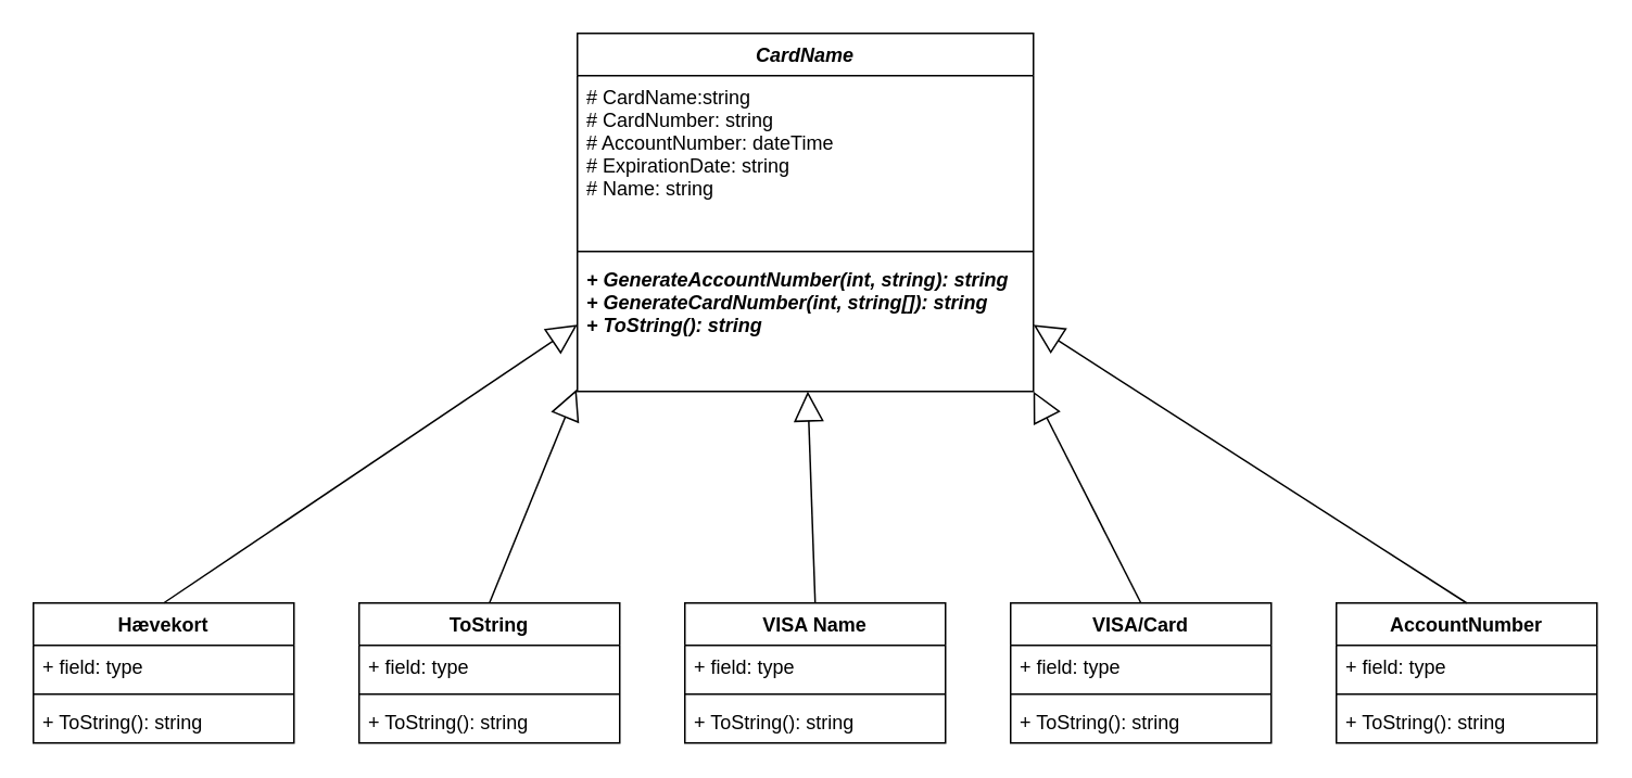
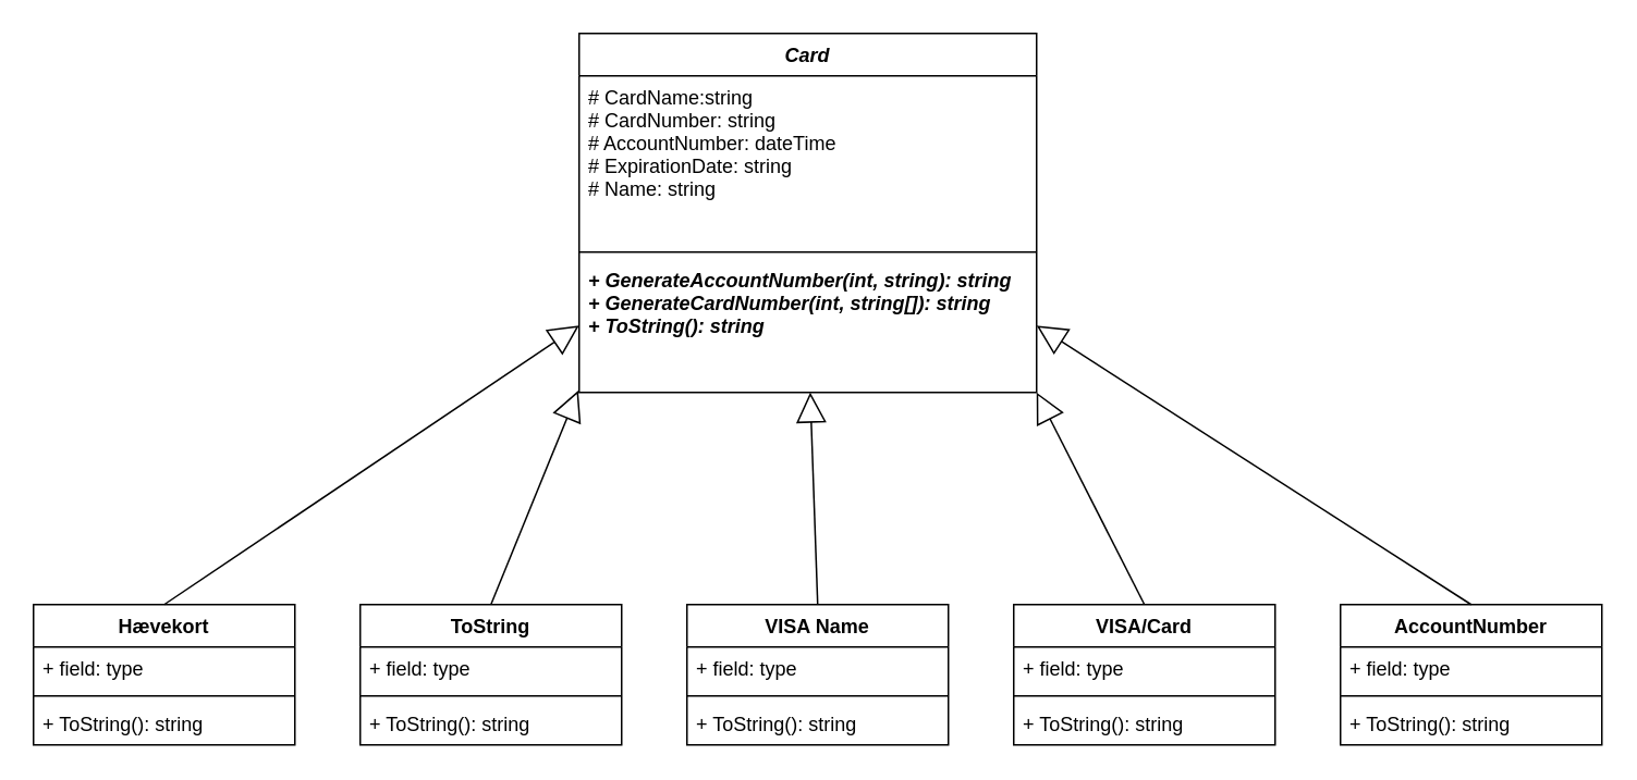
  <mxCell id="0" />
  <mxCell id="1" parent="0" />
- <mxCell id="2" value="CardName" style="swimlane;fontStyle=3;align=center;verticalAlign=top;childLayout=stackLayout;horizontal=1;startSize=26;horizontalStack=0;resizeParent=1;resizeParentMax=0;resizeLast=0;collapsible=1;marginBottom=0;" parent="1" vertex="1"><mxGeometry x="354" y="20" width="280" height="220" as="geometry" /></mxCell>
+ <mxCell id="2" value="Card" style="swimlane;fontStyle=3;align=center;verticalAlign=top;childLayout=stackLayout;horizontal=1;startSize=26;horizontalStack=0;resizeParent=1;resizeParentMax=0;resizeLast=0;collapsible=1;marginBottom=0;" parent="1" vertex="1"><mxGeometry x="354" y="20" width="280" height="220" as="geometry" /></mxCell>
  <mxCell id="3" value="# CardName:string&#10;# CardNumber: string&#10;# AccountNumber: dateTime&#10;# ExpirationDate: string&#10;# Name: string&#10; " style="text;strokeColor=none;fillColor=none;align=left;verticalAlign=top;spacingLeft=4;spacingRight=4;overflow=hidden;rotatable=0;points=[[0,0.5],[1,0.5]];portConstraint=eastwest;" parent="2" vertex="1"><mxGeometry y="26" width="280" height="104" as="geometry" /></mxCell>
  <mxCell id="4" value="" style="line;strokeWidth=1;fillColor=none;align=left;verticalAlign=middle;spacingTop=-1;spacingLeft=3;spacingRight=3;rotatable=0;labelPosition=right;points=[];portConstraint=eastwest;" parent="2" vertex="1"><mxGeometry y="130" width="280" height="8" as="geometry" /></mxCell>
  <mxCell id="5" value="+ GenerateAccountNumber(int, string): string&#10;+ GenerateCardNumber(int, string[]): string&#10;+ ToString(): string" style="text;strokeColor=none;fillColor=none;align=left;verticalAlign=top;spacingLeft=4;spacingRight=4;overflow=hidden;rotatable=0;points=[[0,0.5],[1,0.5]];portConstraint=eastwest;fontStyle=3" parent="2" vertex="1"><mxGeometry y="138" width="280" height="82" as="geometry" /></mxCell>
  <mxCell id="6" value="Hævekort" style="swimlane;fontStyle=1;align=center;verticalAlign=top;childLayout=stackLayout;horizontal=1;startSize=26;horizontalStack=0;resizeParent=1;resizeParentMax=0;resizeLast=0;collapsible=1;marginBottom=0;" parent="1" vertex="1"><mxGeometry x="20" y="370" width="160" height="86" as="geometry" /></mxCell>
  <mxCell id="7" value="+ field: type" style="text;strokeColor=none;fillColor=none;align=left;verticalAlign=top;spacingLeft=4;spacingRight=4;overflow=hidden;rotatable=0;points=[[0,0.5],[1,0.5]];portConstraint=eastwest;" parent="6" vertex="1"><mxGeometry y="26" width="160" height="26" as="geometry" /></mxCell>
  <mxCell id="8" value="" style="line;strokeWidth=1;fillColor=none;align=left;verticalAlign=middle;spacingTop=-1;spacingLeft=3;spacingRight=3;rotatable=0;labelPosition=right;points=[];portConstraint=eastwest;" parent="6" vertex="1"><mxGeometry y="52" width="160" height="8" as="geometry" /></mxCell>
  <mxCell id="9" value="+ ToString(): string" style="text;strokeColor=none;fillColor=none;align=left;verticalAlign=top;spacingLeft=4;spacingRight=4;overflow=hidden;rotatable=0;points=[[0,0.5],[1,0.5]];portConstraint=eastwest;" parent="6" vertex="1"><mxGeometry y="60" width="160" height="26" as="geometry" /></mxCell>
  <mxCell id="10" value="ToString" style="swimlane;fontStyle=1;align=center;verticalAlign=top;childLayout=stackLayout;horizontal=1;startSize=26;horizontalStack=0;resizeParent=1;resizeParentMax=0;resizeLast=0;collapsible=1;marginBottom=0;" parent="1" vertex="1"><mxGeometry x="220" y="370" width="160" height="86" as="geometry" /></mxCell>
  <mxCell id="11" value="+ field: type" style="text;strokeColor=none;fillColor=none;align=left;verticalAlign=top;spacingLeft=4;spacingRight=4;overflow=hidden;rotatable=0;points=[[0,0.5],[1,0.5]];portConstraint=eastwest;" parent="10" vertex="1"><mxGeometry y="26" width="160" height="26" as="geometry" /></mxCell>
  <mxCell id="12" value="" style="line;strokeWidth=1;fillColor=none;align=left;verticalAlign=middle;spacingTop=-1;spacingLeft=3;spacingRight=3;rotatable=0;labelPosition=right;points=[];portConstraint=eastwest;" parent="10" vertex="1"><mxGeometry y="52" width="160" height="8" as="geometry" /></mxCell>
  <mxCell id="13" value="+ ToString(): string" style="text;strokeColor=none;fillColor=none;align=left;verticalAlign=top;spacingLeft=4;spacingRight=4;overflow=hidden;rotatable=0;points=[[0,0.5],[1,0.5]];portConstraint=eastwest;" parent="10" vertex="1"><mxGeometry y="60" width="160" height="26" as="geometry" /></mxCell>
  <mxCell id="14" value="VISA Name" style="swimlane;fontStyle=1;align=center;verticalAlign=top;childLayout=stackLayout;horizontal=1;startSize=26;horizontalStack=0;resizeParent=1;resizeParentMax=0;resizeLast=0;collapsible=1;marginBottom=0;" parent="1" vertex="1"><mxGeometry x="420" y="370" width="160" height="86" as="geometry" /></mxCell>
  <mxCell id="15" value="+ field: type" style="text;strokeColor=none;fillColor=none;align=left;verticalAlign=top;spacingLeft=4;spacingRight=4;overflow=hidden;rotatable=0;points=[[0,0.5],[1,0.5]];portConstraint=eastwest;" parent="14" vertex="1"><mxGeometry y="26" width="160" height="26" as="geometry" /></mxCell>
  <mxCell id="16" value="" style="line;strokeWidth=1;fillColor=none;align=left;verticalAlign=middle;spacingTop=-1;spacingLeft=3;spacingRight=3;rotatable=0;labelPosition=right;points=[];portConstraint=eastwest;" parent="14" vertex="1"><mxGeometry y="52" width="160" height="8" as="geometry" /></mxCell>
  <mxCell id="17" value="+ ToString(): string" style="text;strokeColor=none;fillColor=none;align=left;verticalAlign=top;spacingLeft=4;spacingRight=4;overflow=hidden;rotatable=0;points=[[0,0.5],[1,0.5]];portConstraint=eastwest;" parent="14" vertex="1"><mxGeometry y="60" width="160" height="26" as="geometry" /></mxCell>
  <mxCell id="18" value="VISA/Card" style="swimlane;fontStyle=1;align=center;verticalAlign=top;childLayout=stackLayout;horizontal=1;startSize=26;horizontalStack=0;resizeParent=1;resizeParentMax=0;resizeLast=0;collapsible=1;marginBottom=0;" parent="1" vertex="1"><mxGeometry x="620" y="370" width="160" height="86" as="geometry" /></mxCell>
  <mxCell id="19" value="+ field: type" style="text;strokeColor=none;fillColor=none;align=left;verticalAlign=top;spacingLeft=4;spacingRight=4;overflow=hidden;rotatable=0;points=[[0,0.5],[1,0.5]];portConstraint=eastwest;" parent="18" vertex="1"><mxGeometry y="26" width="160" height="26" as="geometry" /></mxCell>
  <mxCell id="20" value="" style="line;strokeWidth=1;fillColor=none;align=left;verticalAlign=middle;spacingTop=-1;spacingLeft=3;spacingRight=3;rotatable=0;labelPosition=right;points=[];portConstraint=eastwest;" parent="18" vertex="1"><mxGeometry y="52" width="160" height="8" as="geometry" /></mxCell>
  <mxCell id="21" value="+ ToString(): string" style="text;strokeColor=none;fillColor=none;align=left;verticalAlign=top;spacingLeft=4;spacingRight=4;overflow=hidden;rotatable=0;points=[[0,0.5],[1,0.5]];portConstraint=eastwest;" parent="18" vertex="1"><mxGeometry y="60" width="160" height="26" as="geometry" /></mxCell>
  <mxCell id="22" value="AccountNumber" style="swimlane;fontStyle=1;align=center;verticalAlign=top;childLayout=stackLayout;horizontal=1;startSize=26;horizontalStack=0;resizeParent=1;resizeParentMax=0;resizeLast=0;collapsible=1;marginBottom=0;" parent="1" vertex="1"><mxGeometry x="820" y="370" width="160" height="86" as="geometry" /></mxCell>
  <mxCell id="23" value="+ field: type" style="text;strokeColor=none;fillColor=none;align=left;verticalAlign=top;spacingLeft=4;spacingRight=4;overflow=hidden;rotatable=0;points=[[0,0.5],[1,0.5]];portConstraint=eastwest;" parent="22" vertex="1"><mxGeometry y="26" width="160" height="26" as="geometry" /></mxCell>
  <mxCell id="24" value="" style="line;strokeWidth=1;fillColor=none;align=left;verticalAlign=middle;spacingTop=-1;spacingLeft=3;spacingRight=3;rotatable=0;labelPosition=right;points=[];portConstraint=eastwest;" parent="22" vertex="1"><mxGeometry y="52" width="160" height="8" as="geometry" /></mxCell>
  <mxCell id="25" value="+ ToString(): string" style="text;strokeColor=none;fillColor=none;align=left;verticalAlign=top;spacingLeft=4;spacingRight=4;overflow=hidden;rotatable=0;points=[[0,0.5],[1,0.5]];portConstraint=eastwest;" parent="22" vertex="1"><mxGeometry y="60" width="160" height="26" as="geometry" /></mxCell>
  <mxCell id="26" value="" style="endArrow=block;endSize=16;endFill=0;html=1;exitX=0.5;exitY=0;exitDx=0;exitDy=0;entryX=0;entryY=0.5;entryDx=0;entryDy=0;" parent="1" source="6" target="5" edge="1"><mxGeometry width="160" relative="1" as="geometry"><mxPoint x="410" y="260" as="sourcePoint" /><mxPoint x="490" y="270" as="targetPoint" /></mxGeometry></mxCell>
  <mxCell id="27" value="" style="endArrow=block;endSize=16;endFill=0;html=1;entryX=1;entryY=0.5;entryDx=0;entryDy=0;exitX=0.5;exitY=0;exitDx=0;exitDy=0;" parent="1" source="22" target="5" edge="1"><mxGeometry x="-0.375" y="80" width="160" relative="1" as="geometry"><mxPoint x="730" y="280" as="sourcePoint" /><mxPoint x="890" y="280" as="targetPoint" /><mxPoint as="offset" /></mxGeometry></mxCell>
  <mxCell id="28" value="" style="endArrow=block;endSize=16;endFill=0;html=1;exitX=0.5;exitY=0;exitDx=0;exitDy=0;" parent="1" source="14" target="5" edge="1"><mxGeometry x="-0.375" y="80" width="160" relative="1" as="geometry"><mxPoint x="60" y="250" as="sourcePoint" /><mxPoint x="220" y="250" as="targetPoint" /><mxPoint as="offset" /></mxGeometry></mxCell>
  <mxCell id="29" value="" style="endArrow=block;endSize=16;endFill=0;html=1;exitX=0.5;exitY=0;exitDx=0;exitDy=0;entryX=-0.002;entryY=0.986;entryDx=0;entryDy=0;entryPerimeter=0;" parent="1" source="10" edge="1" target="5"><mxGeometry x="-0.375" y="80" width="160" relative="1" as="geometry"><mxPoint x="70" y="260" as="sourcePoint" /><mxPoint x="422" y="250" as="targetPoint" /><mxPoint as="offset" /></mxGeometry></mxCell>
  <mxCell id="30" value="" style="endArrow=block;endSize=16;endFill=0;html=1;exitX=0.5;exitY=0;exitDx=0;exitDy=0;" parent="1" edge="1" source="18"><mxGeometry x="-0.375" y="80" width="160" relative="1" as="geometry"><mxPoint x="742" y="350" as="sourcePoint" /><mxPoint x="634" y="240" as="targetPoint" /><mxPoint as="offset" /></mxGeometry></mxCell>
